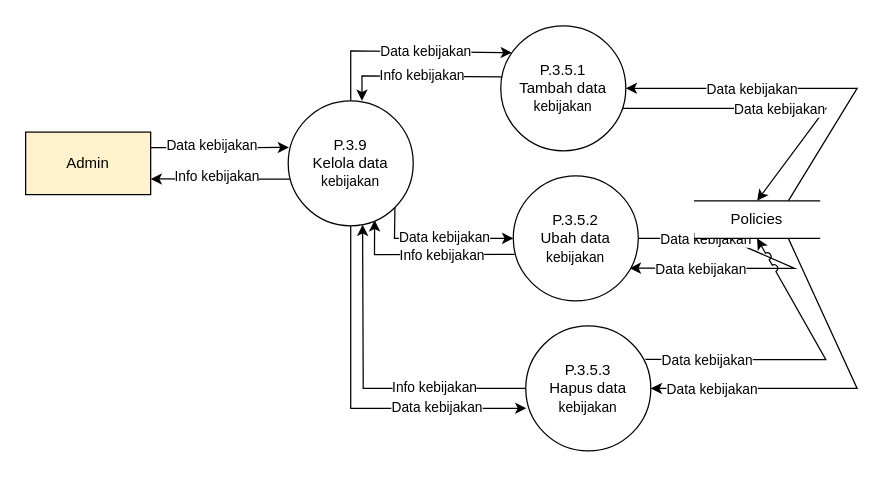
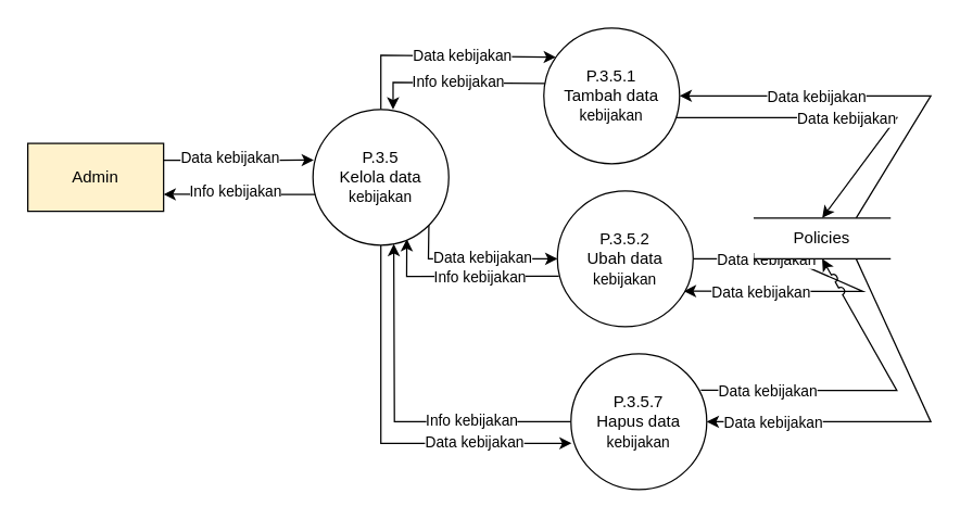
  <mxCell id="0" />
  <mxCell id="1" parent="0" />
  <mxCell id="2" value="" style="endArrow=classic;html=1;rounded=0;curved=0;jumpStyle=arc;exitX=1;exitY=0.25;exitDx=0;exitDy=0;entryX=0.006;entryY=0.373;entryDx=0;entryDy=0;entryPerimeter=0;" parent="1" source="31" target="30" edge="1"><mxGeometry width="50" height="50" relative="1" as="geometry"><mxPoint x="160" y="290" as="sourcePoint" /><mxPoint x="210" y="240" as="targetPoint" /></mxGeometry></mxCell>
  <mxCell id="3" value="Data kebijakan" style="edgeLabel;html=1;align=center;verticalAlign=middle;resizable=0;points=[];" parent="2" vertex="1" connectable="0"><mxGeometry x="-0.133" relative="1" as="geometry"><mxPoint x="1" y="-2" as="offset" /></mxGeometry></mxCell>
  <mxCell id="4" value="" style="endArrow=classic;html=1;rounded=0;curved=0;jumpStyle=arc;exitX=0.009;exitY=0.408;exitDx=0;exitDy=0;entryX=0.59;entryY=0;entryDx=0;entryDy=0;entryPerimeter=0;exitPerimeter=0;" parent="1" source="33" target="30" edge="1"><mxGeometry width="50" height="50" relative="1" as="geometry"><mxPoint x="340" y="60" as="sourcePoint" /><mxPoint x="390" y="10" as="targetPoint" /><Array as="points"><mxPoint x="289" y="60" /></Array></mxGeometry></mxCell>
  <mxCell id="5" value="Info&amp;nbsp;&lt;span style=&quot;color: rgb(0, 0, 0);&quot;&gt;kebijakan&lt;/span&gt;" style="edgeLabel;html=1;align=center;verticalAlign=middle;resizable=0;points=[];" parent="4" vertex="1" connectable="0"><mxGeometry x="-0.345" y="2" relative="1" as="geometry"><mxPoint x="-21" y="-3" as="offset" /></mxGeometry></mxCell>
  <mxCell id="6" value="" style="endArrow=classic;html=1;rounded=0;curved=0;jumpStyle=arc;exitX=0.5;exitY=0;exitDx=0;exitDy=0;entryX=0.089;entryY=0.215;entryDx=0;entryDy=0;entryPerimeter=0;" parent="1" source="30" target="33" edge="1"><mxGeometry width="50" height="50" relative="1" as="geometry"><mxPoint x="300" y="270" as="sourcePoint" /><mxPoint x="350" y="220" as="targetPoint" /><Array as="points"><mxPoint x="280" y="40" /></Array></mxGeometry></mxCell>
  <mxCell id="7" value="Data&amp;nbsp;&lt;span style=&quot;color: rgb(0, 0, 0);&quot;&gt;kebijakan&lt;/span&gt;" style="edgeLabel;html=1;align=center;verticalAlign=middle;resizable=0;points=[];" parent="6" vertex="1" connectable="0"><mxGeometry x="0.305" y="2" relative="1" as="geometry"><mxPoint x="-11" y="2" as="offset" /></mxGeometry></mxCell>
  <mxCell id="8" value="" style="endArrow=classic;html=1;rounded=0;curved=0;jumpStyle=arc;entryX=1;entryY=0.75;entryDx=0;entryDy=0;exitX=0.015;exitY=0.627;exitDx=0;exitDy=0;exitPerimeter=0;" parent="1" source="30" target="31" edge="1"><mxGeometry width="50" height="50" relative="1" as="geometry"><mxPoint x="150" y="215" as="sourcePoint" /><mxPoint x="200" y="165" as="targetPoint" /></mxGeometry></mxCell>
  <mxCell id="9" value="Info kebijakan" style="edgeLabel;html=1;align=center;verticalAlign=middle;resizable=0;points=[];" parent="8" vertex="1" connectable="0"><mxGeometry x="0.051" y="-2" relative="1" as="geometry"><mxPoint as="offset" /></mxGeometry></mxCell>
  <mxCell id="10" value="" style="endArrow=classic;html=1;rounded=0;curved=0;jumpStyle=arc;entryX=1;entryY=0.5;entryDx=0;entryDy=0;exitX=0.75;exitY=0;exitDx=0;exitDy=0;" parent="1" source="35" target="33" edge="1"><mxGeometry width="50" height="50" relative="1" as="geometry"><mxPoint x="635" y="50" as="sourcePoint" /><mxPoint x="685" y="0" as="targetPoint" /><Array as="points"><mxPoint x="685" y="70" /></Array></mxGeometry></mxCell>
  <mxCell id="11" value="Data&amp;nbsp;&lt;span style=&quot;color: rgb(0, 0, 0);&quot;&gt;kebijakan&lt;/span&gt;" style="edgeLabel;html=1;align=center;verticalAlign=middle;resizable=0;points=[];" parent="10" vertex="1" connectable="0"><mxGeometry x="0.48" relative="1" as="geometry"><mxPoint x="25" as="offset" /></mxGeometry></mxCell>
  <mxCell id="12" value="" style="endArrow=classic;html=1;rounded=0;curved=0;jumpStyle=arc;entryX=0.595;entryY=0.991;entryDx=0;entryDy=0;entryPerimeter=0;exitX=0;exitY=0.5;exitDx=0;exitDy=0;" parent="1" source="34" target="30" edge="1"><mxGeometry width="50" height="50" relative="1" as="geometry"><mxPoint x="300" y="310" as="sourcePoint" /><mxPoint x="350" y="260" as="targetPoint" /><Array as="points"><mxPoint x="290" y="310" /></Array></mxGeometry></mxCell>
  <mxCell id="13" value="&lt;span style=&quot;color: rgb(0, 0, 0);&quot;&gt;Info&amp;nbsp;&lt;/span&gt;&lt;span style=&quot;color: rgb(0, 0, 0);&quot;&gt;kebijakan&lt;/span&gt;" style="edgeLabel;html=1;align=center;verticalAlign=middle;resizable=0;points=[];" parent="12" vertex="1" connectable="0"><mxGeometry x="-0.436" y="-2" relative="1" as="geometry"><mxPoint as="offset" /></mxGeometry></mxCell>
  <mxCell id="14" value="" style="endArrow=classic;html=1;rounded=0;curved=0;jumpStyle=arc;exitX=0.011;exitY=0.628;exitDx=0;exitDy=0;exitPerimeter=0;entryX=0.691;entryY=0.955;entryDx=0;entryDy=0;entryPerimeter=0;" parent="1" source="32" target="30" edge="1"><mxGeometry width="50" height="50" relative="1" as="geometry"><mxPoint x="290" y="280" as="sourcePoint" /><mxPoint x="340" y="230" as="targetPoint" /><Array as="points"><mxPoint x="299" y="203" /></Array></mxGeometry></mxCell>
  <mxCell id="15" value="&lt;span style=&quot;color: rgb(0, 0, 0);&quot;&gt;Info&amp;nbsp;&lt;/span&gt;&lt;span style=&quot;color: rgb(0, 0, 0);&quot;&gt;kebijakan&lt;/span&gt;" style="edgeLabel;html=1;align=center;verticalAlign=middle;resizable=0;points=[];" parent="14" vertex="1" connectable="0"><mxGeometry x="-0.14" y="-1" relative="1" as="geometry"><mxPoint x="1" y="2" as="offset" /></mxGeometry></mxCell>
  <mxCell id="16" value="" style="endArrow=classic;html=1;rounded=0;curved=0;jumpStyle=arc;entryX=0.5;entryY=0;entryDx=0;entryDy=0;exitX=0.972;exitY=0.66;exitDx=0;exitDy=0;exitPerimeter=0;" parent="1" source="33" target="35" edge="1"><mxGeometry width="50" height="50" relative="1" as="geometry"><mxPoint x="600" y="70" as="sourcePoint" /><mxPoint x="650" y="20" as="targetPoint" /><Array as="points"><mxPoint x="660" y="86" /></Array></mxGeometry></mxCell>
  <mxCell id="17" value="&lt;span style=&quot;color: rgb(0, 0, 0);&quot;&gt;Data&amp;nbsp;&lt;/span&gt;&lt;span style=&quot;color: rgb(0, 0, 0);&quot;&gt;kebijakan&lt;/span&gt;" style="edgeLabel;html=1;align=center;verticalAlign=middle;resizable=0;points=[];" parent="16" vertex="1" connectable="0"><mxGeometry x="-0.001" relative="1" as="geometry"><mxPoint x="-2" as="offset" /></mxGeometry></mxCell>
  <mxCell id="18" value="" style="endArrow=classic;html=1;rounded=0;curved=0;jumpStyle=arc;entryX=0.932;entryY=0.738;entryDx=0;entryDy=0;entryPerimeter=0;exitX=0.25;exitY=1;exitDx=0;exitDy=0;" parent="1" source="35" target="32" edge="1"><mxGeometry width="50" height="50" relative="1" as="geometry"><mxPoint x="600" y="280" as="sourcePoint" /><mxPoint x="650" y="230" as="targetPoint" /><Array as="points"><mxPoint x="635" y="214" /></Array></mxGeometry></mxCell>
  <mxCell id="19" value="&lt;span style=&quot;color: rgb(0, 0, 0);&quot;&gt;Data&amp;nbsp;&lt;/span&gt;&lt;span style=&quot;color: rgb(0, 0, 0);&quot;&gt;kebijakan&lt;/span&gt;" style="edgeLabel;html=1;align=center;verticalAlign=middle;resizable=0;points=[];" parent="18" vertex="1" connectable="0"><mxGeometry x="0.37" y="1" relative="1" as="geometry"><mxPoint x="-5" as="offset" /></mxGeometry></mxCell>
  <mxCell id="20" value="" style="endArrow=classic;html=1;rounded=0;curved=0;jumpStyle=arc;exitX=0.75;exitY=1;exitDx=0;exitDy=0;entryX=1;entryY=0.5;entryDx=0;entryDy=0;" parent="1" source="35" target="34" edge="1"><mxGeometry width="50" height="50" relative="1" as="geometry"><mxPoint x="550" y="340" as="sourcePoint" /><mxPoint x="700" y="270" as="targetPoint" /><Array as="points"><mxPoint x="685" y="310" /></Array></mxGeometry></mxCell>
  <mxCell id="21" value="&lt;span style=&quot;color: rgb(0, 0, 0);&quot;&gt;Data&amp;nbsp;&lt;/span&gt;&lt;span style=&quot;color: rgb(0, 0, 0);&quot;&gt;kebijakan&lt;/span&gt;" style="edgeLabel;html=1;align=center;verticalAlign=middle;resizable=0;points=[];" parent="20" vertex="1" connectable="0"><mxGeometry x="0.678" relative="1" as="geometry"><mxPoint as="offset" /></mxGeometry></mxCell>
  <mxCell id="22" value="" style="endArrow=classic;html=1;rounded=0;curved=0;jumpStyle=arc;exitX=1;exitY=0.5;exitDx=0;exitDy=0;entryX=0;entryY=1;entryDx=0;entryDy=0;" parent="1" source="32" target="35" edge="1"><mxGeometry width="50" height="50" relative="1" as="geometry"><mxPoint x="620" y="300" as="sourcePoint" /><mxPoint x="670" y="250" as="targetPoint" /><Array as="points"><mxPoint x="610" y="190" /></Array></mxGeometry></mxCell>
  <mxCell id="23" value="&lt;span style=&quot;color: rgb(0, 0, 0);&quot;&gt;Data&amp;nbsp;&lt;/span&gt;&lt;span style=&quot;color: rgb(0, 0, 0);&quot;&gt;kebijakan&lt;/span&gt;" style="edgeLabel;html=1;align=center;verticalAlign=middle;resizable=0;points=[];" parent="22" vertex="1" connectable="0"><mxGeometry x="-0.246" relative="1" as="geometry"><mxPoint x="-5" as="offset" /></mxGeometry></mxCell>
  <mxCell id="24" value="" style="endArrow=classic;html=1;rounded=0;curved=0;jumpStyle=arc;entryX=0.5;entryY=1;entryDx=0;entryDy=0;exitX=0.957;exitY=0.267;exitDx=0;exitDy=0;exitPerimeter=0;" parent="1" source="34" target="35" edge="1"><mxGeometry width="50" height="50" relative="1" as="geometry"><mxPoint x="700" y="290" as="sourcePoint" /><mxPoint x="750" y="240" as="targetPoint" /><Array as="points"><mxPoint x="660" y="287" /></Array></mxGeometry></mxCell>
  <mxCell id="25" value="&lt;span style=&quot;color: rgb(0, 0, 0);&quot;&gt;Data&amp;nbsp;&lt;/span&gt;&lt;span style=&quot;color: rgb(0, 0, 0);&quot;&gt;kebijakan&lt;/span&gt;" style="edgeLabel;html=1;align=center;verticalAlign=middle;resizable=0;points=[];" parent="24" vertex="1" connectable="0"><mxGeometry x="-0.618" y="-1" relative="1" as="geometry"><mxPoint as="offset" /></mxGeometry></mxCell>
  <mxCell id="26" value="" style="endArrow=classic;html=1;rounded=0;curved=0;jumpStyle=arc;exitX=0.5;exitY=1;exitDx=0;exitDy=0;entryX=0.005;entryY=0.659;entryDx=0;entryDy=0;entryPerimeter=0;" parent="1" source="30" target="34" edge="1"><mxGeometry width="50" height="50" relative="1" as="geometry"><mxPoint x="290" y="390" as="sourcePoint" /><mxPoint x="340" y="340" as="targetPoint" /><Array as="points"><mxPoint x="280" y="326" /></Array></mxGeometry></mxCell>
  <mxCell id="27" value="&lt;span style=&quot;color: rgb(0, 0, 0);&quot;&gt;Data&amp;nbsp;&lt;/span&gt;&lt;span style=&quot;color: rgb(0, 0, 0);&quot;&gt;kebijakan&lt;/span&gt;" style="edgeLabel;html=1;align=center;verticalAlign=middle;resizable=0;points=[];" parent="26" vertex="1" connectable="0"><mxGeometry x="0.38" y="1" relative="1" as="geometry"><mxPoint x="17" as="offset" /></mxGeometry></mxCell>
  <mxCell id="28" value="" style="endArrow=classic;html=1;rounded=0;curved=0;jumpStyle=arc;exitX=1;exitY=1;exitDx=0;exitDy=0;entryX=0;entryY=0.5;entryDx=0;entryDy=0;" parent="1" source="30" target="32" edge="1"><mxGeometry width="50" height="50" relative="1" as="geometry"><mxPoint x="330" y="300" as="sourcePoint" /><mxPoint x="380" y="250" as="targetPoint" /><Array as="points"><mxPoint x="315" y="190" /></Array></mxGeometry></mxCell>
  <mxCell id="29" value="&lt;span style=&quot;color: rgb(0, 0, 0);&quot;&gt;Data&amp;nbsp;&lt;/span&gt;&lt;span style=&quot;color: rgb(0, 0, 0);&quot;&gt;kebijakan&lt;/span&gt;" style="edgeLabel;html=1;align=center;verticalAlign=middle;resizable=0;points=[];" parent="28" vertex="1" connectable="0"><mxGeometry x="0.011" relative="1" as="geometry"><mxPoint x="4" y="-2" as="offset" /></mxGeometry></mxCell>
- <mxCell id="30" value="P.3.9&lt;div&gt;Kelola data&lt;/div&gt;&lt;div&gt;&lt;span style=&quot;color: rgb(0, 0, 0); font-size: 11px; text-wrap-mode: nowrap; background-color: rgb(255, 255, 255);&quot;&gt;kebijakan&lt;/span&gt;&lt;/div&gt;" style="shape=ellipse;html=1;dashed=0;whiteSpace=wrap;aspect=fixed;perimeter=ellipsePerimeter;" parent="1" vertex="1"><mxGeometry x="230" y="80" width="100" height="100" as="geometry" /></mxCell>
+ <mxCell id="30" value="P.3.5&lt;div&gt;Kelola data&lt;/div&gt;&lt;div&gt;&lt;span style=&quot;color: rgb(0, 0, 0); font-size: 11px; text-wrap-mode: nowrap; background-color: rgb(255, 255, 255);&quot;&gt;kebijakan&lt;/span&gt;&lt;/div&gt;" style="shape=ellipse;html=1;dashed=0;whiteSpace=wrap;aspect=fixed;perimeter=ellipsePerimeter;" parent="1" vertex="1"><mxGeometry x="230" y="80" width="100" height="100" as="geometry" /></mxCell>
  <mxCell id="31" value="Admin" style="html=1;dashed=0;whiteSpace=wrap;fillColor=#fff2cc;" parent="1" vertex="1"><mxGeometry x="20" y="105" width="100" height="50" as="geometry" /></mxCell>
  <mxCell id="32" value="P.3.5.2&lt;div&gt;Ubah data&lt;/div&gt;&lt;div&gt;&lt;span style=&quot;color: rgb(0, 0, 0); font-size: 11px; text-wrap-mode: nowrap; background-color: rgb(255, 255, 255);&quot;&gt;kebijakan&lt;/span&gt;&lt;/div&gt;" style="shape=ellipse;html=1;dashed=0;whiteSpace=wrap;aspect=fixed;perimeter=ellipsePerimeter;" parent="1" vertex="1"><mxGeometry x="410" y="140" width="100" height="100" as="geometry" /></mxCell>
  <mxCell id="33" value="P.3.5.1&lt;div&gt;Tambah data&lt;/div&gt;&lt;div&gt;&lt;span style=&quot;color: rgb(0, 0, 0); font-size: 11px; text-wrap-mode: nowrap; background-color: rgb(255, 255, 255);&quot;&gt;kebijakan&lt;/span&gt;&lt;/div&gt;" style="shape=ellipse;html=1;dashed=0;whiteSpace=wrap;aspect=fixed;perimeter=ellipsePerimeter;" parent="1" vertex="1"><mxGeometry x="400" y="20" width="100" height="100" as="geometry" /></mxCell>
- <mxCell id="34" value="P.3.5.3&lt;div&gt;Hapus data&lt;/div&gt;&lt;div&gt;&lt;span style=&quot;color: rgb(0, 0, 0); font-size: 11px; text-wrap-mode: nowrap; background-color: rgb(255, 255, 255);&quot;&gt;kebijakan&lt;/span&gt;&lt;/div&gt;" style="shape=ellipse;html=1;dashed=0;whiteSpace=wrap;aspect=fixed;perimeter=ellipsePerimeter;" parent="1" vertex="1"><mxGeometry x="420" y="260" width="100" height="100" as="geometry" /></mxCell>
+ <mxCell id="34" value="P.3.5.7&lt;div&gt;Hapus data&lt;/div&gt;&lt;div&gt;&lt;span style=&quot;color: rgb(0, 0, 0); font-size: 11px; text-wrap-mode: nowrap; background-color: rgb(255, 255, 255);&quot;&gt;kebijakan&lt;/span&gt;&lt;/div&gt;" style="shape=ellipse;html=1;dashed=0;whiteSpace=wrap;aspect=fixed;perimeter=ellipsePerimeter;" parent="1" vertex="1"><mxGeometry x="420" y="260" width="100" height="100" as="geometry" /></mxCell>
  <mxCell id="35" value="Policies" style="html=1;dashed=0;whiteSpace=wrap;shape=partialRectangle;right=0;left=0;" parent="1" vertex="1"><mxGeometry x="555" y="160" width="100" height="30" as="geometry" /></mxCell>
